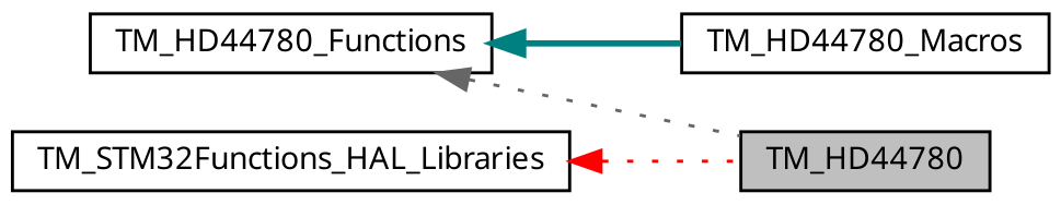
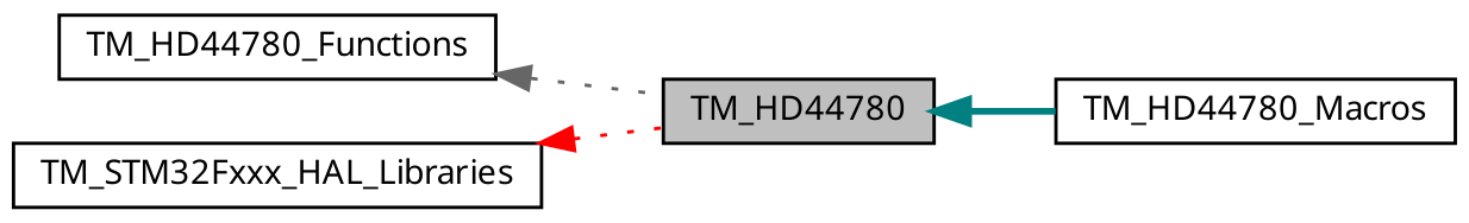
  digraph {
    fontname="Noto Sans"
    rankdir=LR
    node [color=black fillcolor=white fontname="Noto Sans" fontsize=10 shape=record style=filled]
    edge [dir=back fontname="Noto Sans" fontsize=10 labelfontname=Helvetica labelfontsize=10 shape=plaintext style=dotted]
    n1 [height=0.2 label=TM_HD44780_Macros width=0.4]
    n2 [height=0.2 label=TM_HD44780_Functions width=0.4]
    n3 [fillcolor=grey75 fontcolor=black height=0.2 label=TM_HD44780 width=0.4]
-   n4 [height=0.2 label=TM_STM32Functions_HAL_Libraries width=0.4]
+   n4 [height=0.2 label=TM_STM32Fxxx_HAL_Libraries width=0.4]
    n2 -> n3 [color=gray40]
-   n2 -> n1 [color=teal style=bold]
+   n3 -> n1 [color=teal style=bold]
    n4 -> n3 [color=red]
  }
